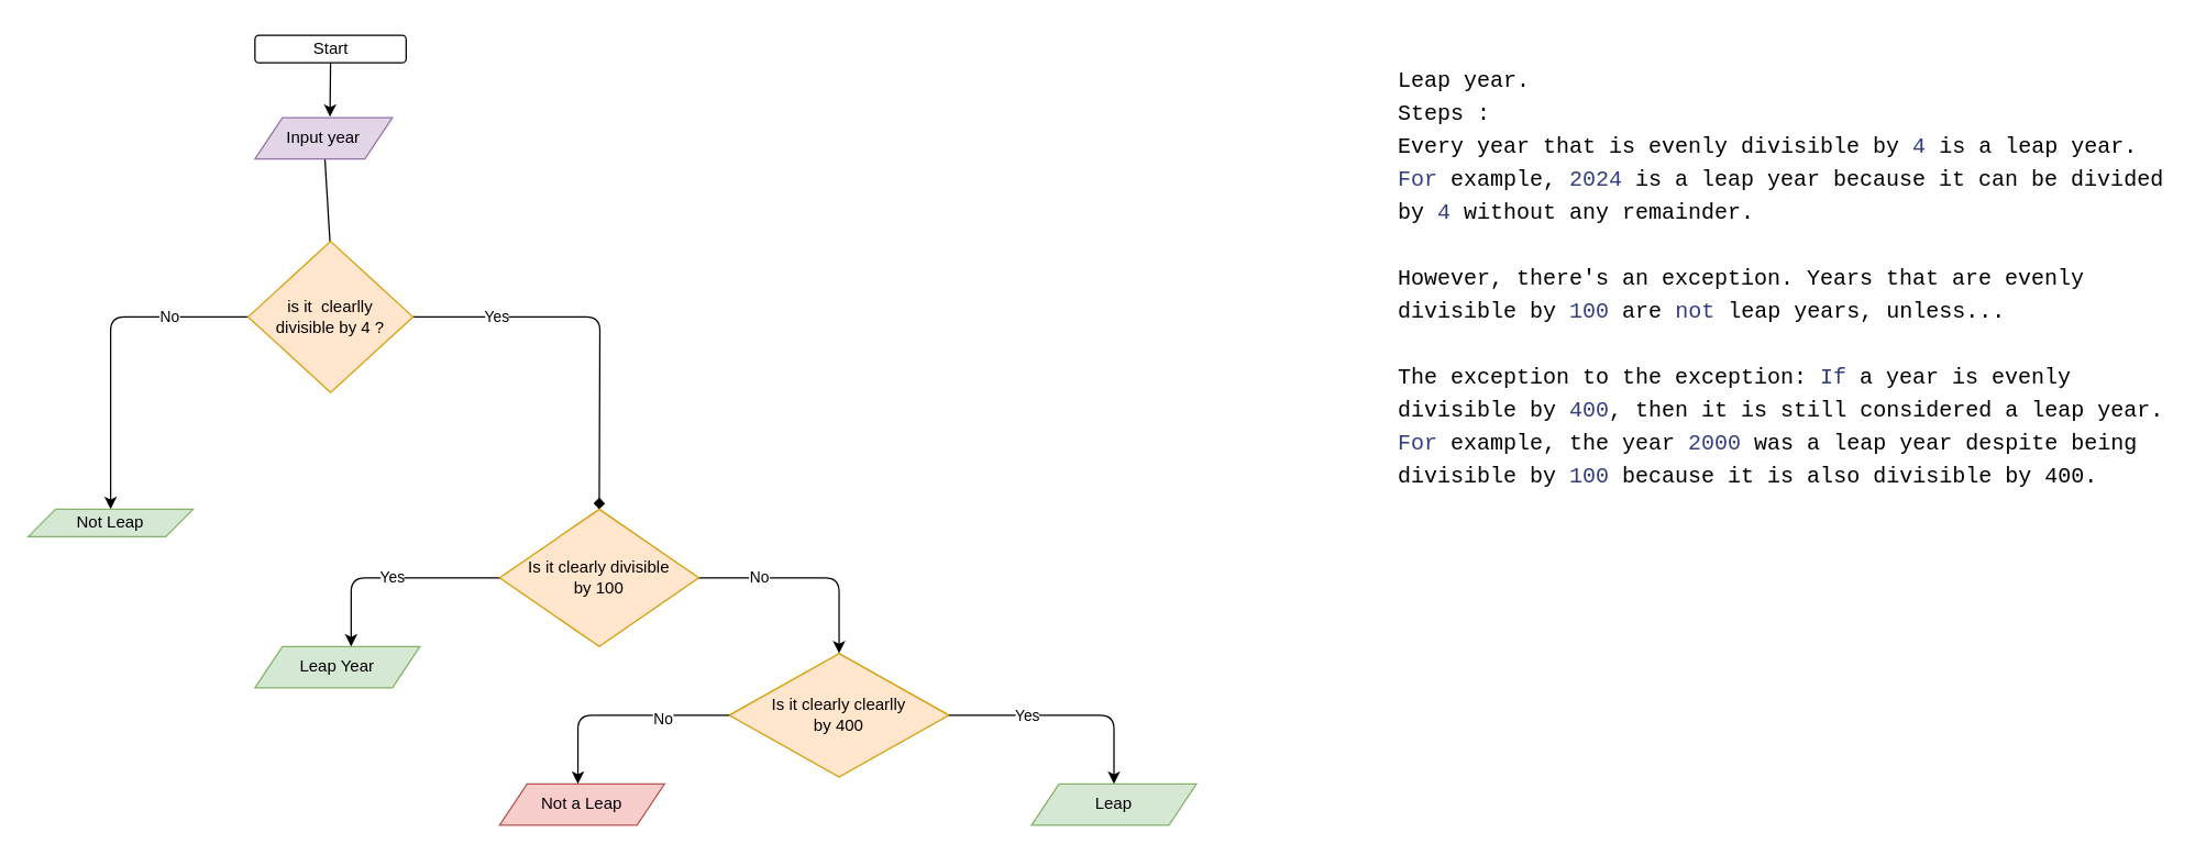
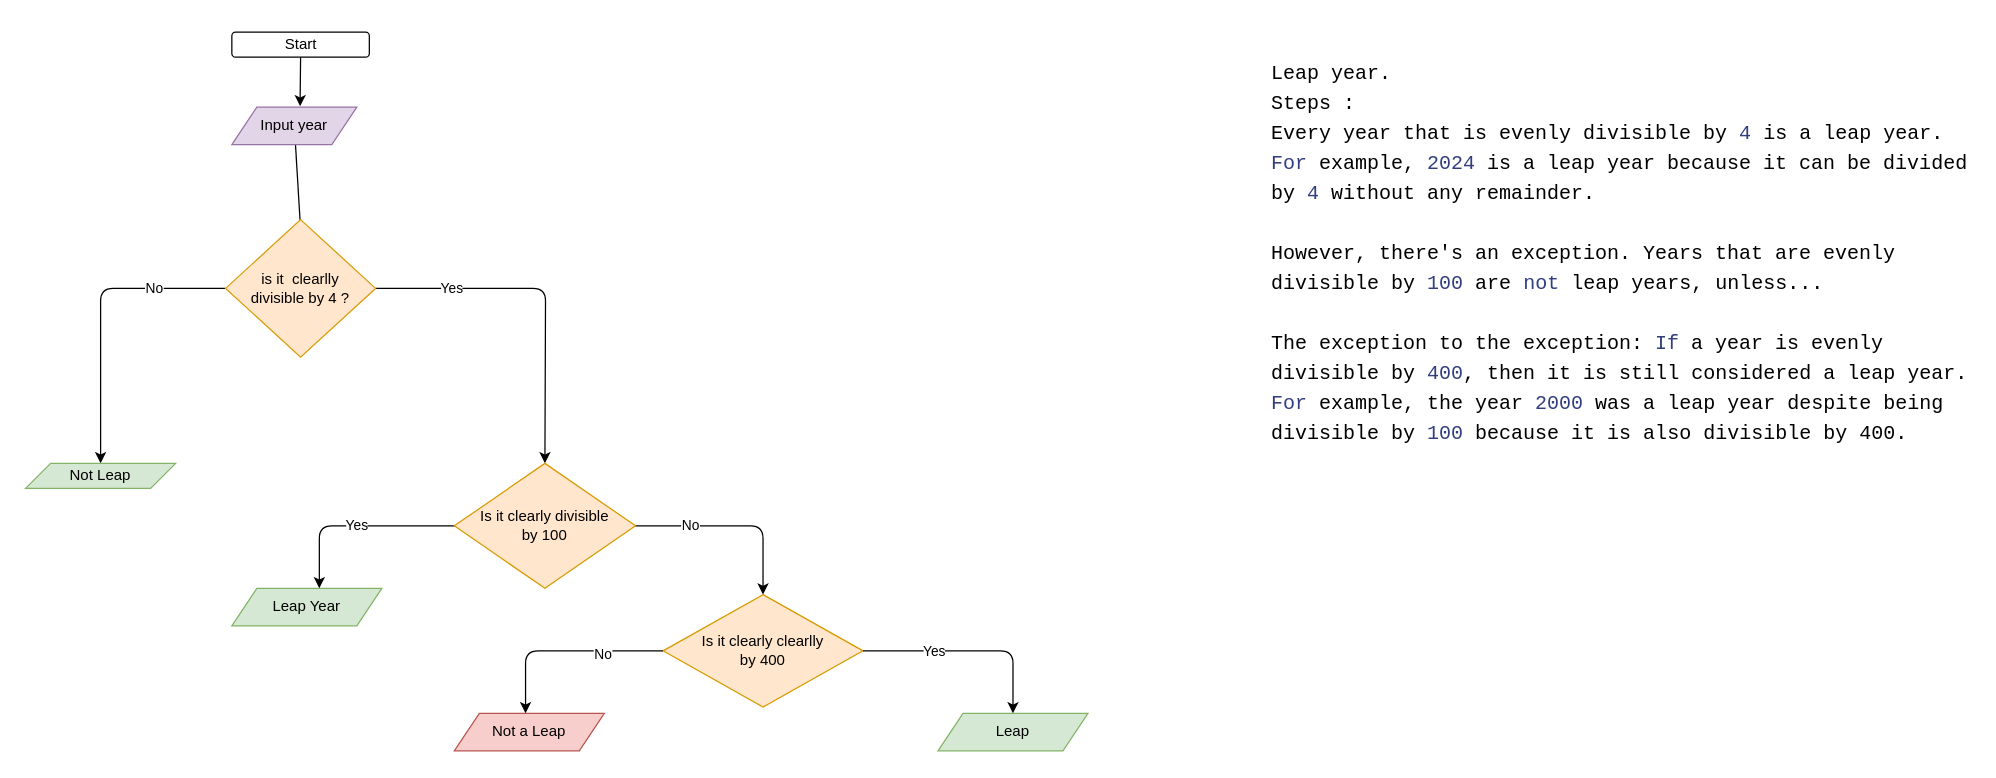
  <mxCell id="0" />
  <mxCell id="1" parent="0" />
  <mxCell id="2" value="" style="rounded=1;whiteSpace=wrap;html=1;" vertex="1" parent="1"><mxGeometry x="185" y="25" width="110" height="20" as="geometry" /></mxCell>
  <mxCell id="3" style="edgeStyle=none;html=1;exitX=0.5;exitY=1;exitDx=0;exitDy=0;entryX=0.546;entryY=-0.025;entryDx=0;entryDy=0;entryPerimeter=0;" edge="1" parent="1" source="2" target="6"><mxGeometry relative="1" as="geometry"><mxPoint x="245" y="125" as="targetPoint" /><mxPoint x="245" y="65" as="sourcePoint" /></mxGeometry></mxCell>
  <mxCell id="4" value="Start" style="text;html=1;align=center;verticalAlign=middle;resizable=0;points=[];autosize=1;strokeColor=none;fillColor=none;" parent="1" vertex="1"><mxGeometry x="215" y="20" width="50" height="30" as="geometry" /></mxCell>
  <mxCell id="5" style="edgeStyle=none;html=1;" edge="1" parent="1" source="6"><mxGeometry relative="1" as="geometry"><mxPoint x="245" y="265" as="targetPoint" /></mxGeometry></mxCell>
  <mxCell id="6" value="Input year" style="shape=parallelogram;perimeter=parallelogramPerimeter;whiteSpace=wrap;html=1;fixedSize=1;fillColor=#e1d5e7;strokeColor=#9673a6;" vertex="1" parent="1"><mxGeometry x="185" y="85" width="100" height="30" as="geometry" /></mxCell>
- <mxCell id="7" style="edgeStyle=none;html=1;entryX=0.5;entryY=0;entryDx=0;entryDy=0;endArrow=diamond;" edge="1" parent="1" source="11" target="25"><mxGeometry relative="1" as="geometry"><mxPoint x="437.5" y="315" as="targetPoint" /><Array as="points"><mxPoint x="436" y="230" /></Array></mxGeometry></mxCell>
+ <mxCell id="7" style="edgeStyle=none;html=1;entryX=0.5;entryY=0;entryDx=0;entryDy=0;" edge="1" parent="1" source="11" target="25"><mxGeometry relative="1" as="geometry"><mxPoint x="437.5" y="315" as="targetPoint" /><Array as="points"><mxPoint x="436" y="230" /></Array></mxGeometry></mxCell>
  <mxCell id="8" value="Yes" style="edgeLabel;html=1;align=center;verticalAlign=middle;resizable=0;points=[];" vertex="1" connectable="0" parent="7"><mxGeometry x="-0.562" y="1" relative="1" as="geometry"><mxPoint as="offset" /></mxGeometry></mxCell>
  <mxCell id="9" style="edgeStyle=none;html=1;entryX=0.5;entryY=0;entryDx=0;entryDy=0;" edge="1" parent="1" target="13"><mxGeometry relative="1" as="geometry"><mxPoint x="70" y="320" as="targetPoint" /><mxPoint x="180" y="230" as="sourcePoint" /><Array as="points"><mxPoint x="80" y="230" /></Array></mxGeometry></mxCell>
  <mxCell id="10" value="No" style="edgeLabel;html=1;align=center;verticalAlign=middle;resizable=0;points=[];" vertex="1" connectable="0" parent="9"><mxGeometry x="-0.517" y="-1" relative="1" as="geometry"><mxPoint as="offset" /></mxGeometry></mxCell>
  <mxCell id="11" value="is it&amp;nbsp; clearlly&lt;br&gt;divisible by 4 ?" style="rhombus;whiteSpace=wrap;html=1;fillColor=#ffe6cc;strokeColor=#d79b00;" vertex="1" parent="1"><mxGeometry x="180" y="175" width="120" height="110" as="geometry" /></mxCell>
  <mxCell id="12" value="Is it clearly clearlly&lt;br&gt;by 400" style="rhombus;whiteSpace=wrap;html=1;fillColor=#ffe6cc;strokeColor=#d79b00;" vertex="1" parent="1"><mxGeometry x="530" y="475" width="160" height="90" as="geometry" /></mxCell>
  <mxCell id="13" value="Not Leap" style="shape=parallelogram;perimeter=parallelogramPerimeter;whiteSpace=wrap;html=1;fixedSize=1;fontFamily=Helvetica;fontSize=12;align=center;strokeColor=#82b366;fillColor=#d5e8d4;" vertex="1" parent="1"><mxGeometry x="20" y="370" width="120" height="20" as="geometry" /></mxCell>
  <mxCell id="14" value="&lt;div style=&quot;color: rgb(0, 0, 0); background-color: rgb(255, 255, 255); font-family: Menlo, Monaco, &amp;quot;Courier New&amp;quot;, monospace; font-weight: normal; font-size: 16px; line-height: 24px;&quot;&gt;&lt;div&gt;&lt;span style=&quot;color: #000000;&quot;&gt;Leap year.&lt;/span&gt;&lt;/div&gt;&lt;div&gt;Steps :&lt;br&gt;&lt;/div&gt;&lt;div&gt;&lt;span style=&quot;color: #000000;&quot;&gt;Every year that is evenly divisible by &lt;/span&gt;&lt;span style=&quot;color: #323e7d;&quot;&gt;4&lt;/span&gt;&lt;span style=&quot;color: #000000;&quot;&gt; is a leap year. &lt;/span&gt;&lt;span style=&quot;color: #323e7d;&quot;&gt;For&lt;/span&gt;&lt;span style=&quot;color: #000000;&quot;&gt; example, &lt;/span&gt;&lt;span style=&quot;color: #323e7d;&quot;&gt;2024&lt;/span&gt;&lt;span style=&quot;color: #000000;&quot;&gt; is a leap year because it can be divided by &lt;/span&gt;&lt;span style=&quot;color: #323e7d;&quot;&gt;4&lt;/span&gt;&lt;span style=&quot;color: #000000;&quot;&gt; without any remainder.&lt;/span&gt;&lt;/div&gt;&lt;br&gt;&lt;div&gt;&lt;span style=&quot;color: #000000;&quot;&gt;However, there's an exception. Years that are evenly divisible by &lt;/span&gt;&lt;span style=&quot;color: #323e7d;&quot;&gt;100&lt;/span&gt;&lt;span style=&quot;color: #000000;&quot;&gt; are &lt;/span&gt;&lt;span style=&quot;color: #323e7d;&quot;&gt;not&lt;/span&gt;&lt;span style=&quot;color: #000000;&quot;&gt; leap years, unless...&lt;/span&gt;&lt;/div&gt;&lt;br&gt;&lt;div&gt;&lt;span style=&quot;color: #000000;&quot;&gt;The exception to the exception: &lt;/span&gt;&lt;span style=&quot;color: #323e7d;&quot;&gt;If&lt;/span&gt;&lt;span style=&quot;color: #000000;&quot;&gt; a year is evenly divisible by &lt;/span&gt;&lt;span style=&quot;color: #323e7d;&quot;&gt;400&lt;/span&gt;&lt;span style=&quot;color: #000000;&quot;&gt;, then it is still considered a leap year. &lt;/span&gt;&lt;span style=&quot;color: #323e7d;&quot;&gt;For&lt;/span&gt;&lt;span style=&quot;color: #000000;&quot;&gt; example, the year &lt;/span&gt;&lt;span style=&quot;color: #323e7d;&quot;&gt;2000&lt;/span&gt;&lt;span style=&quot;color: #000000;&quot;&gt; was a leap year despite being divisible by &lt;/span&gt;&lt;span style=&quot;color: #323e7d;&quot;&gt;100&lt;/span&gt;&lt;span style=&quot;color: #000000;&quot;&gt; because it is also divisible by 400.&lt;/span&gt;&lt;/div&gt;&lt;br&gt;&lt;br&gt;&lt;/div&gt;" style="text;whiteSpace=wrap;html=1;" vertex="1" parent="1"><mxGeometry x="1015" y="40" width="560" height="375" as="geometry" /></mxCell>
  <mxCell id="15" value="Leap Year" style="shape=parallelogram;perimeter=parallelogramPerimeter;whiteSpace=wrap;html=1;fixedSize=1;fontFamily=Helvetica;fontSize=12;align=center;strokeColor=#82b366;fillColor=#d5e8d4;" vertex="1" parent="1"><mxGeometry x="185" y="470" width="120" height="30" as="geometry" /></mxCell>
  <mxCell id="16" value="Not a Leap" style="shape=parallelogram;perimeter=parallelogramPerimeter;whiteSpace=wrap;html=1;fixedSize=1;fontFamily=Helvetica;fontSize=12;align=center;strokeColor=#b85450;fillColor=#f8cecc;" vertex="1" parent="1"><mxGeometry x="363" y="570" width="120" height="30" as="geometry" /></mxCell>
  <mxCell id="17" value="Leap" style="shape=parallelogram;perimeter=parallelogramPerimeter;whiteSpace=wrap;html=1;fixedSize=1;fontFamily=Helvetica;fontSize=12;align=center;strokeColor=#82b366;fillColor=#d5e8d4;" vertex="1" parent="1"><mxGeometry x="750" y="570" width="120" height="30" as="geometry" /></mxCell>
  <mxCell id="18" value="Yes" style="edgeStyle=none;html=1;entryX=0.5;entryY=0;entryDx=0;entryDy=0;" edge="1" parent="1"><mxGeometry relative="1" as="geometry"><mxPoint x="255" y="470" as="targetPoint" /><mxPoint x="365" y="420" as="sourcePoint" /><Array as="points"><mxPoint x="255" y="420" /></Array></mxGeometry></mxCell>
  <mxCell id="19" style="edgeStyle=none;html=1;entryX=0.5;entryY=0;entryDx=0;entryDy=0;" edge="1" parent="1"><mxGeometry relative="1" as="geometry"><mxPoint x="420" y="570" as="targetPoint" /><mxPoint x="530" y="520" as="sourcePoint" /><Array as="points"><mxPoint x="420" y="520" /></Array></mxGeometry></mxCell>
  <mxCell id="20" value="No" style="edgeLabel;html=1;align=center;verticalAlign=middle;resizable=0;points=[];" vertex="1" connectable="0" parent="19"><mxGeometry x="-0.391" y="2" relative="1" as="geometry"><mxPoint as="offset" /></mxGeometry></mxCell>
  <mxCell id="21" style="edgeStyle=none;html=1;" edge="1" parent="1"><mxGeometry relative="1" as="geometry"><mxPoint x="810" y="570" as="targetPoint" /><mxPoint x="690" y="520" as="sourcePoint" /><Array as="points"><mxPoint x="810" y="520" /></Array></mxGeometry></mxCell>
  <mxCell id="22" value="Yes" style="edgeLabel;html=1;align=center;verticalAlign=middle;resizable=0;points=[];" vertex="1" connectable="0" parent="21"><mxGeometry x="-0.338" relative="1" as="geometry"><mxPoint as="offset" /></mxGeometry></mxCell>
  <mxCell id="23" style="edgeStyle=none;html=1;exitX=1;exitY=0.5;exitDx=0;exitDy=0;" edge="1" parent="1"><mxGeometry relative="1" as="geometry"><mxPoint x="610" y="475" as="targetPoint" /><mxPoint x="505" y="420" as="sourcePoint" /><Array as="points"><mxPoint x="610" y="420" /></Array></mxGeometry></mxCell>
  <mxCell id="24" value="No" style="edgeLabel;html=1;align=center;verticalAlign=middle;resizable=0;points=[];" vertex="1" connectable="0" parent="23"><mxGeometry x="-0.422" y="1" relative="1" as="geometry"><mxPoint as="offset" /></mxGeometry></mxCell>
  <mxCell id="25" value="Is it clearly divisible&lt;br&gt;by 100" style="rhombus;whiteSpace=wrap;html=1;fillColor=#ffe6cc;strokeColor=#d79b00;" vertex="1" parent="1"><mxGeometry x="363" y="370" width="145" height="100" as="geometry" /></mxCell>
